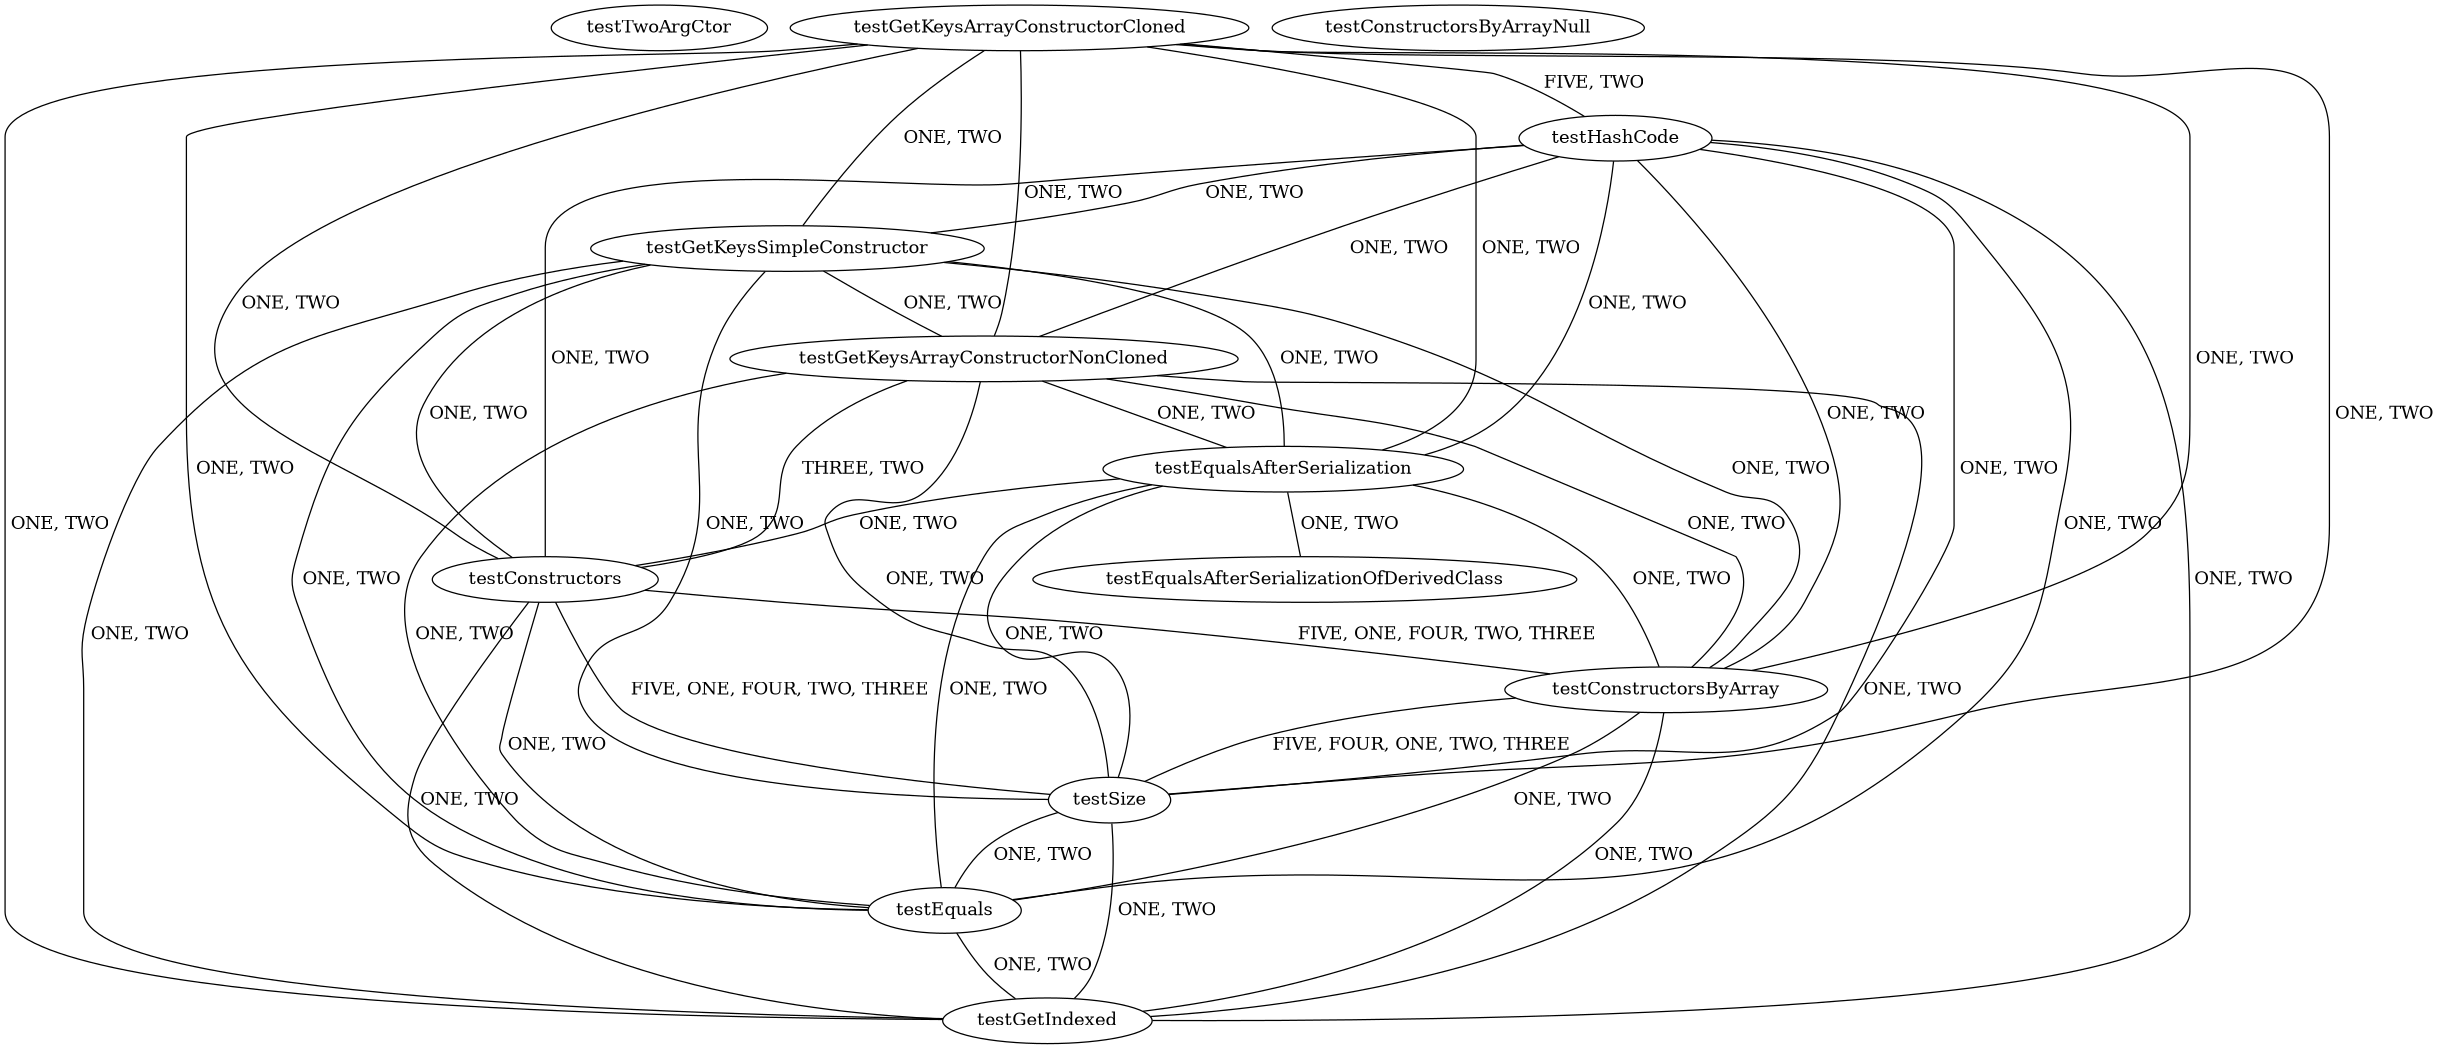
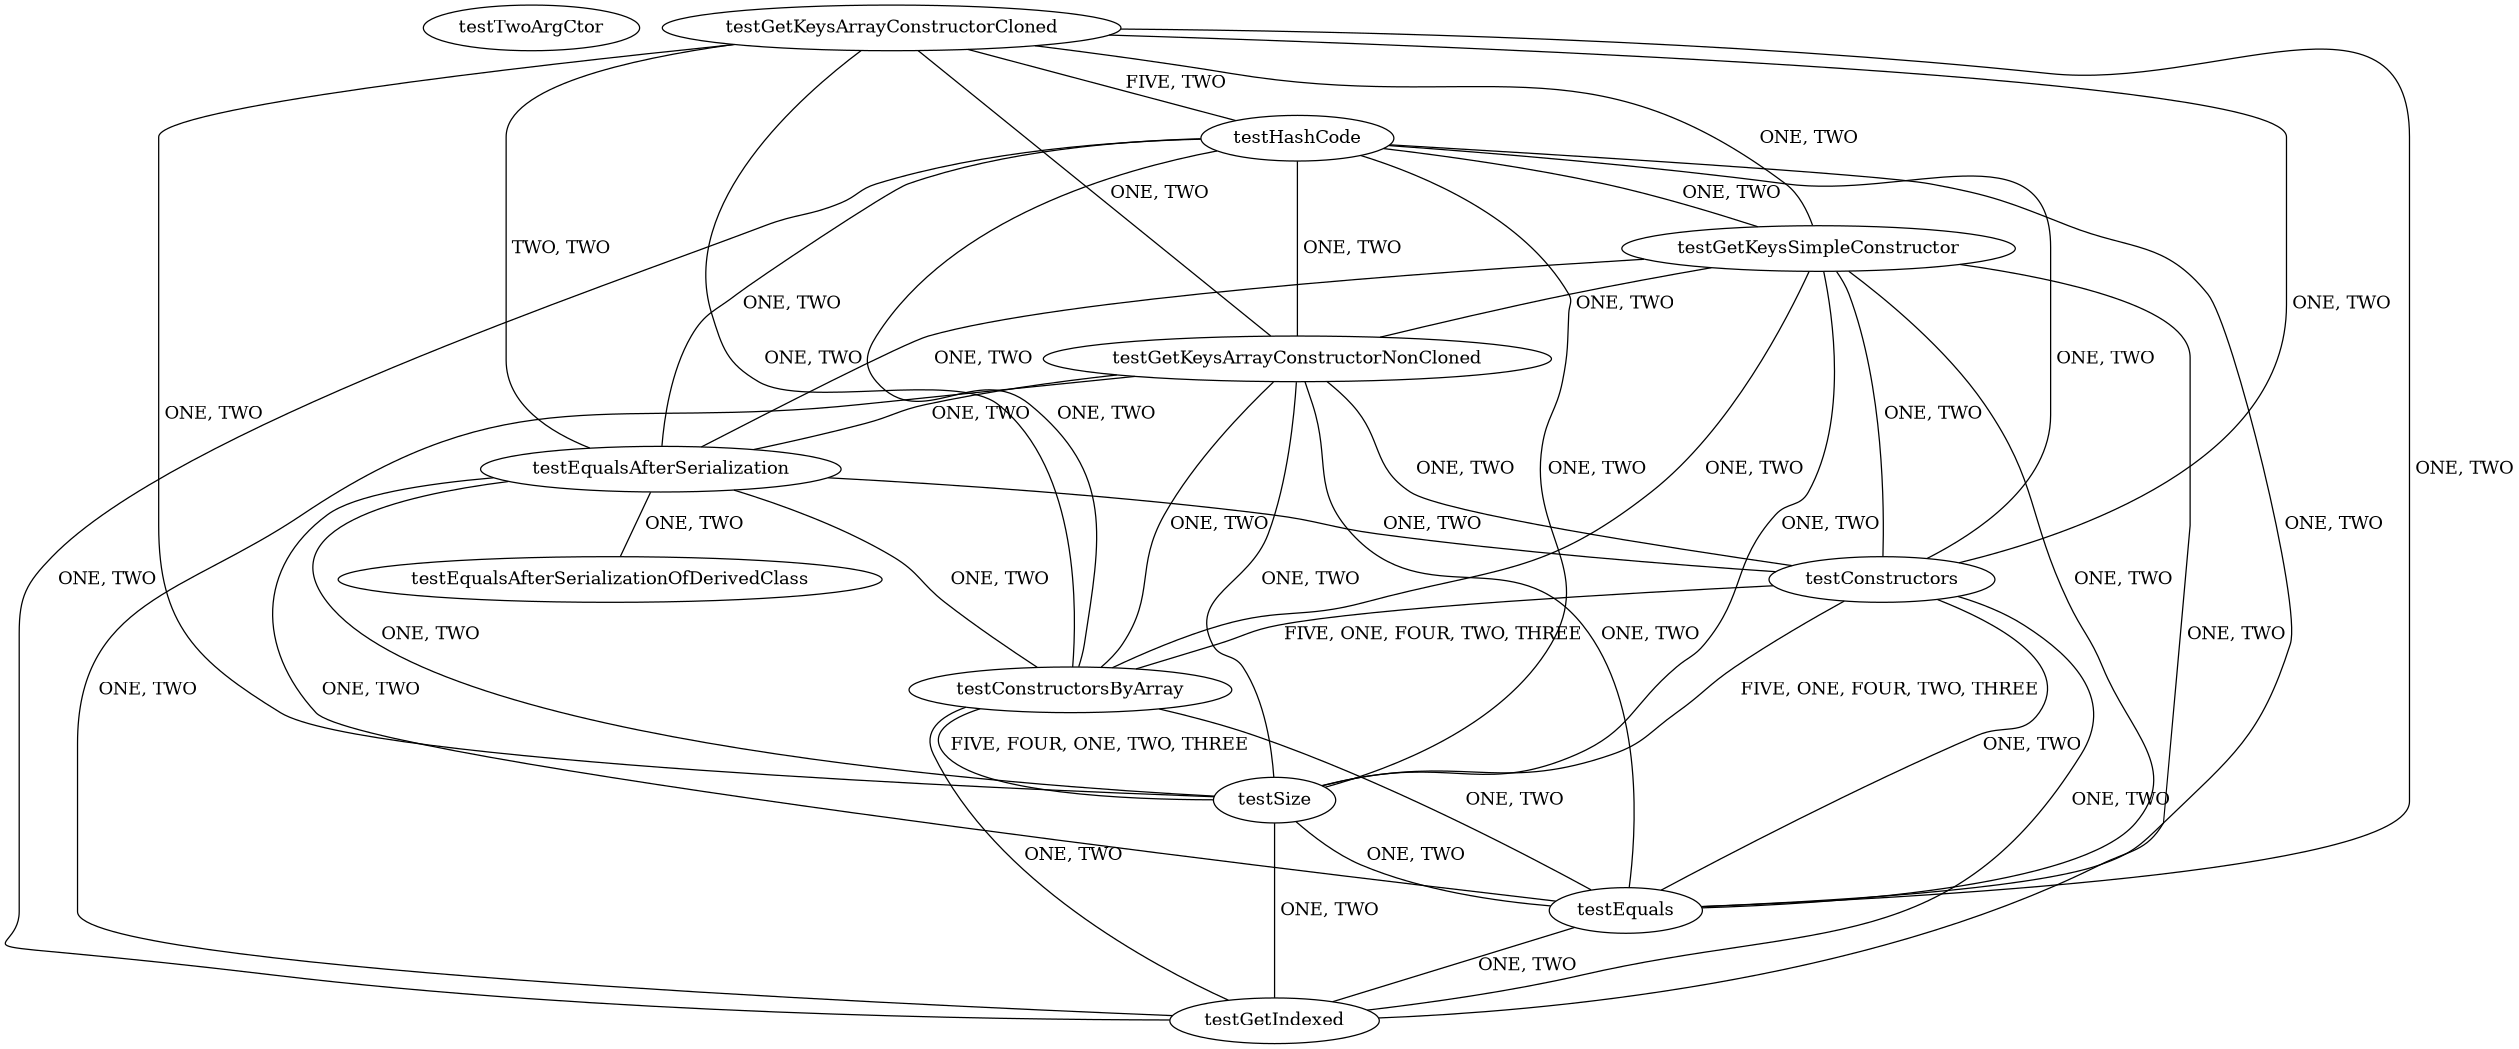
  digraph {
    edge [dir=none]
    testTwoArgCtor
    testGetKeysArrayConstructorCloned
    testHashCode
    testGetKeysSimpleConstructor
    testGetKeysArrayConstructorNonCloned
    testEqualsAfterSerialization
    testConstructors
    testConstructorsByArray
    testSize
    testEquals
    testGetIndexed
    testEqualsAfterSerializationOfDerivedClass
-   testConstructorsByArrayNull
    testGetKeysArrayConstructorCloned -> testHashCode [label=" FIVE, TWO"]
    testGetKeysArrayConstructorCloned -> testGetKeysSimpleConstructor [label=" ONE, TWO"]
    testGetKeysArrayConstructorCloned -> testGetKeysArrayConstructorNonCloned [label=" ONE, TWO"]
-   testGetKeysArrayConstructorCloned -> testEqualsAfterSerialization [label=" ONE, TWO"]
+   testGetKeysArrayConstructorCloned -> testEqualsAfterSerialization [label=" TWO, TWO"]
    testGetKeysArrayConstructorCloned -> testConstructors [label=" ONE, TWO"]
    testGetKeysArrayConstructorCloned -> testConstructorsByArray [label=" ONE, TWO"]
    testGetKeysArrayConstructorCloned -> testSize [label=" ONE, TWO"]
    testGetKeysArrayConstructorCloned -> testEquals [label=" ONE, TWO"]
-   testGetKeysArrayConstructorCloned -> testGetIndexed [label=" ONE, TWO"]
    testHashCode -> testGetKeysSimpleConstructor [label=" ONE, TWO"]
    testHashCode -> testGetKeysArrayConstructorNonCloned [label=" ONE, TWO"]
    testHashCode -> testEqualsAfterSerialization [label=" ONE, TWO"]
    testHashCode -> testConstructors [label=" ONE, TWO"]
    testHashCode -> testConstructorsByArray [label=" ONE, TWO"]
    testHashCode -> testSize [label=" ONE, TWO"]
    testHashCode -> testEquals [label=" ONE, TWO"]
    testHashCode -> testGetIndexed [label=" ONE, TWO"]
    testGetKeysSimpleConstructor -> testGetKeysArrayConstructorNonCloned [label=" ONE, TWO"]
    testGetKeysSimpleConstructor -> testEqualsAfterSerialization [label=" ONE, TWO"]
    testGetKeysSimpleConstructor -> testConstructors [label=" ONE, TWO"]
    testGetKeysSimpleConstructor -> testConstructorsByArray [label=" ONE, TWO"]
    testGetKeysSimpleConstructor -> testSize [label=" ONE, TWO"]
    testGetKeysSimpleConstructor -> testEquals [label=" ONE, TWO"]
    testGetKeysSimpleConstructor -> testGetIndexed [label=" ONE, TWO"]
    testGetKeysArrayConstructorNonCloned -> testEqualsAfterSerialization [label=" ONE, TWO"]
-   testGetKeysArrayConstructorNonCloned -> testConstructors [label=" THREE, TWO"]
+   testGetKeysArrayConstructorNonCloned -> testConstructors [label=" ONE, TWO"]
    testGetKeysArrayConstructorNonCloned -> testConstructorsByArray [label=" ONE, TWO"]
    testGetKeysArrayConstructorNonCloned -> testSize [label=" ONE, TWO"]
    testGetKeysArrayConstructorNonCloned -> testEquals [label=" ONE, TWO"]
    testGetKeysArrayConstructorNonCloned -> testGetIndexed [label=" ONE, TWO"]
    testEqualsAfterSerialization -> testConstructors [label=" ONE, TWO"]
    testEqualsAfterSerialization -> testConstructorsByArray [label=" ONE, TWO"]
    testEqualsAfterSerialization -> testSize [label=" ONE, TWO"]
    testEqualsAfterSerialization -> testEquals [label=" ONE, TWO"]
    testEqualsAfterSerialization -> testEqualsAfterSerializationOfDerivedClass [label=" ONE, TWO"]
    testConstructors -> testConstructorsByArray [label=" FIVE, ONE, FOUR, TWO, THREE"]
    testConstructors -> testSize [label=" FIVE, ONE, FOUR, TWO, THREE"]
    testConstructors -> testEquals [label=" ONE, TWO"]
    testConstructors -> testGetIndexed [label=" ONE, TWO"]
    testConstructorsByArray -> testSize [label=" FIVE, FOUR, ONE, TWO, THREE"]
    testConstructorsByArray -> testEquals [label=" ONE, TWO"]
    testConstructorsByArray -> testGetIndexed [label=" ONE, TWO"]
    testSize -> testEquals [label=" ONE, TWO"]
    testSize -> testGetIndexed [label=" ONE, TWO"]
    testEquals -> testGetIndexed [label=" ONE, TWO"]
  }
